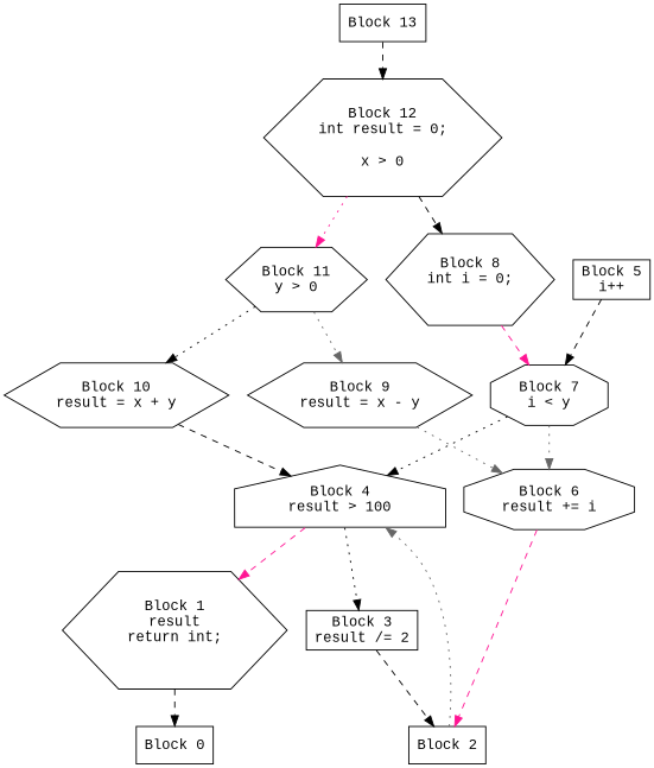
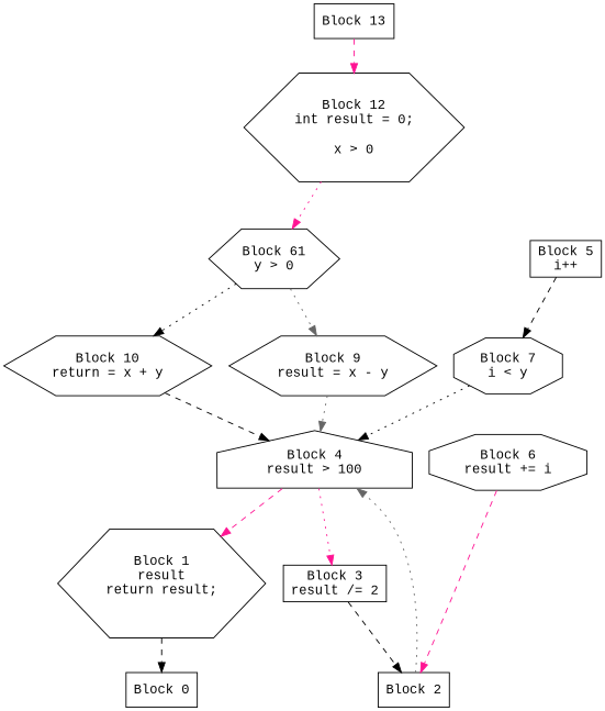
  digraph {
    fontname="Liberation Mono"
    node [fontname="Liberation Mono" shape=hexagon]
    edge [color=black fontname="Liberation Mono" style=dashed]
    n1 [label="Block 0\n" shape=box]
-   n2 [label="Block 1\nresult\nreturn int;\n\n"]
+   n2 [label="Block 1\nresult\nreturn result;\n\n"]
    n3 [label="Block 2\n" shape=box]
    n4 [label="Block 4\nresult > 100\n" shape=house]
    n5 [label="Block 3\nresult /= 2\n" shape=box]
    n6 [label="Block 5\ni++\n" shape=box]
    n7 [label="Block 7\ni < y\n" shape=octagon]
    n8 [label="Block 6\nresult += i\n" shape=octagon]
-   n9 [label="Block 8\nint i = 0;\n\n"]
    n10 [label="Block 9\nresult = x - y\n"]
-   n11 [label="Block 10\nresult = x + y\n"]
-   n12 [label="Block 11\ny > 0\n"]
+   n11 [label="Block 10\nreturn = x + y\n"]
+   n12 [label="Block 61\ny > 0\n"]
    n13 [label="Block 12\nint result = 0;\n\nx > 0\n"]
    n14 [label="Block 13\n" shape=box]
    n2 -> n1
    n3 -> n4 [color=gray40 style=dotted]
    n4 -> n2 [color=deeppink]
-   n4 -> n5 [style=dotted]
+   n4 -> n5 [color=deeppink style=dotted]
    n5 -> n3
    n6 -> n7
    n7 -> n4 [style=dotted]
-   n7 -> n8 [color=gray40 style=dotted]
    n8 -> n3 [color=deeppink]
-   n9 -> n7 [color=deeppink]
-   n10 -> n8 [color=gray40 style=dotted]
+   n10 -> n4 [color=gray40 style=dotted]
    n11 -> n4
    n12 -> n10 [color=gray40 style=dotted]
    n12 -> n11 [style=dotted]
-   n13 -> n9
    n13 -> n12 [color=deeppink style=dotted]
-   n14 -> n13
+   n14 -> n13 [color=deeppink]
  }
